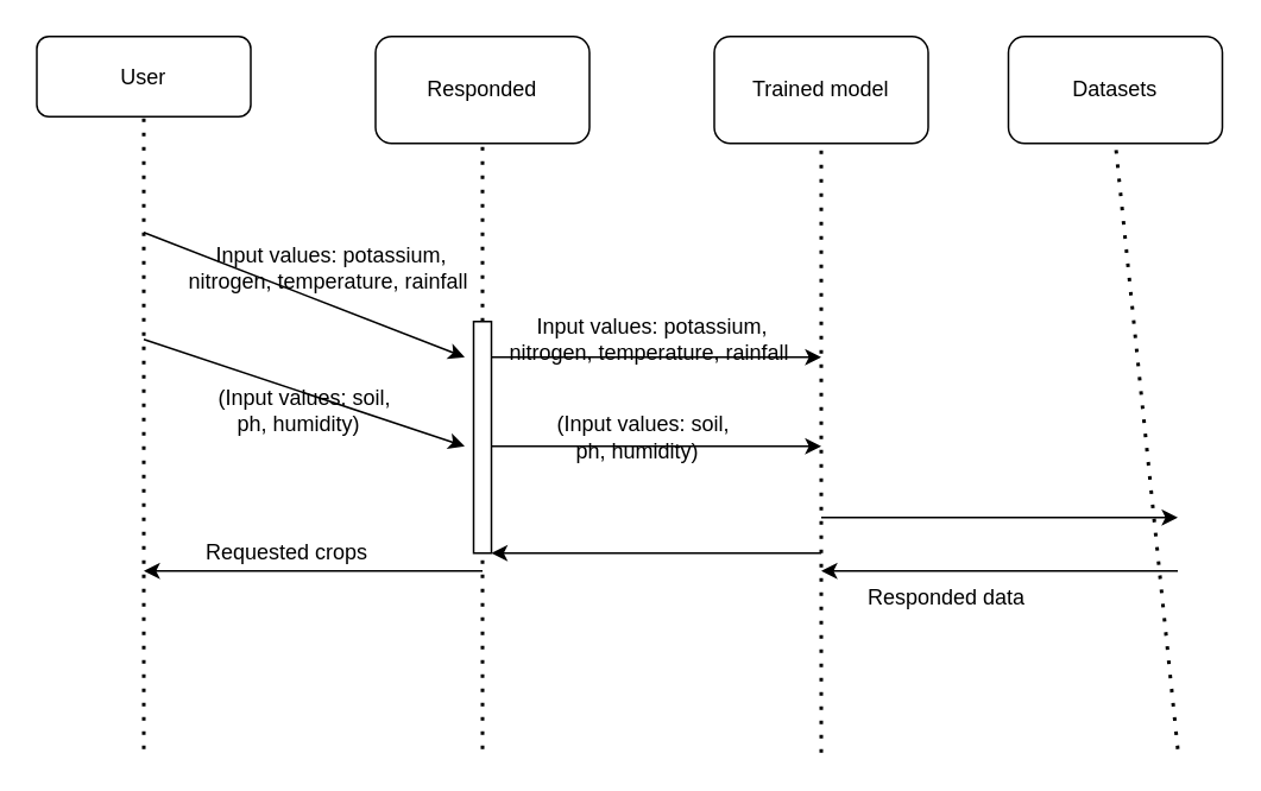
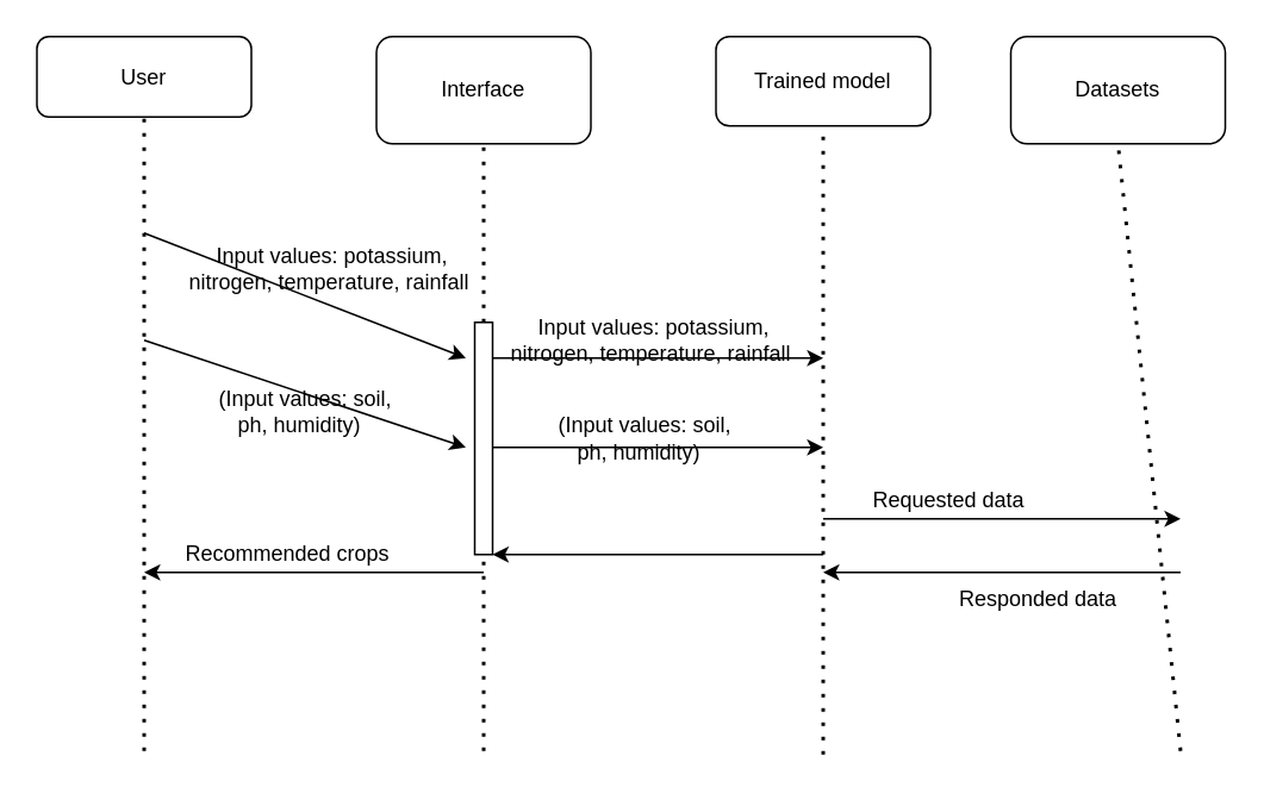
  <mxCell id="0" />
  <mxCell id="1" parent="0" />
  <mxCell id="2" value="User" style="rounded=1;whiteSpace=wrap;html=1;" vertex="1" parent="1"><mxGeometry x="20" y="20" width="120" height="45" as="geometry" /></mxCell>
- <mxCell id="3" value="Responded" style="rounded=1;whiteSpace=wrap;html=1;" vertex="1" parent="1"><mxGeometry x="210" y="20" width="120" height="60" as="geometry" /></mxCell>
- <mxCell id="4" value="Trained model" style="rounded=1;whiteSpace=wrap;html=1;" vertex="1" parent="1"><mxGeometry x="400" y="20" width="120" height="60" as="geometry" /></mxCell>
+ <mxCell id="3" value="Interface" style="rounded=1;whiteSpace=wrap;html=1;" vertex="1" parent="1"><mxGeometry x="210" y="20" width="120" height="60" as="geometry" /></mxCell>
+ <mxCell id="4" value="Trained model" style="rounded=1;whiteSpace=wrap;html=1;" vertex="1" parent="1"><mxGeometry x="400" y="20" width="120" height="50" as="geometry" /></mxCell>
  <mxCell id="5" value="Datasets" style="rounded=1;whiteSpace=wrap;html=1;" vertex="1" parent="1"><mxGeometry x="565" y="20" width="120" height="60" as="geometry" /></mxCell>
  <mxCell id="6" value="" style="endArrow=none;dashed=1;html=1;dashPattern=1 3;strokeWidth=2;rounded=0;entryX=0.5;entryY=1;entryDx=0;entryDy=0;" edge="1" parent="1" target="2"><mxGeometry width="50" height="50" relative="1" as="geometry"><mxPoint x="80" y="420" as="sourcePoint" /><mxPoint x="180" y="210" as="targetPoint" /></mxGeometry></mxCell>
  <mxCell id="7" value="" style="endArrow=none;dashed=1;html=1;dashPattern=1 3;strokeWidth=2;rounded=0;entryX=0.5;entryY=1;entryDx=0;entryDy=0;" edge="1" parent="1" target="3"><mxGeometry width="50" height="50" relative="1" as="geometry"><mxPoint x="270" y="180" as="sourcePoint" /><mxPoint x="250" y="150" as="targetPoint" /></mxGeometry></mxCell>
  <mxCell id="8" value="" style="endArrow=none;dashed=1;html=1;dashPattern=1 3;strokeWidth=2;rounded=0;entryX=0.5;entryY=1;entryDx=0;entryDy=0;" edge="1" parent="1" target="4"><mxGeometry width="50" height="50" relative="1" as="geometry"><mxPoint x="460" y="422" as="sourcePoint" /><mxPoint x="460" y="100" as="targetPoint" /></mxGeometry></mxCell>
  <mxCell id="9" value="" style="endArrow=none;dashed=1;html=1;dashPattern=1 3;strokeWidth=2;rounded=0;entryX=0.5;entryY=1;entryDx=0;entryDy=0;" edge="1" parent="1" target="5"><mxGeometry width="50" height="50" relative="1" as="geometry"><mxPoint x="660" y="420" as="sourcePoint" /><mxPoint x="670" y="200" as="targetPoint" /></mxGeometry></mxCell>
  <mxCell id="10" value="" style="html=1;points=[];perimeter=orthogonalPerimeter;outlineConnect=0;targetShapes=umlLifeline;portConstraint=eastwest;newEdgeStyle={&quot;edgeStyle&quot;:&quot;elbowEdgeStyle&quot;,&quot;elbow&quot;:&quot;vertical&quot;,&quot;curved&quot;:0,&quot;rounded&quot;:0};" vertex="1" parent="1"><mxGeometry x="265" y="180" width="10" height="130" as="geometry" /></mxCell>
  <mxCell id="11" value="" style="endArrow=none;dashed=1;html=1;dashPattern=1 3;strokeWidth=2;rounded=0;entryX=0.5;entryY=1;entryDx=0;entryDy=0;entryPerimeter=0;" edge="1" parent="1" target="10"><mxGeometry width="50" height="50" relative="1" as="geometry"><mxPoint x="270" y="420" as="sourcePoint" /><mxPoint x="300" y="360" as="targetPoint" /></mxGeometry></mxCell>
  <mxCell id="12" value="" style="endArrow=classic;html=1;rounded=0;" edge="1" parent="1" source="10"><mxGeometry width="50" height="50" relative="1" as="geometry"><mxPoint x="320" y="250" as="sourcePoint" /><mxPoint x="460" y="200" as="targetPoint" /></mxGeometry></mxCell>
  <mxCell id="13" value="" style="endArrow=classic;html=1;rounded=0;" edge="1" parent="1" source="10"><mxGeometry width="50" height="50" relative="1" as="geometry"><mxPoint x="310" y="300" as="sourcePoint" /><mxPoint x="460" y="250" as="targetPoint" /></mxGeometry></mxCell>
  <mxCell id="14" value="" style="endArrow=classic;html=1;rounded=0;" edge="1" parent="1"><mxGeometry width="50" height="50" relative="1" as="geometry"><mxPoint x="460" y="290" as="sourcePoint" /><mxPoint x="660" y="290" as="targetPoint" /></mxGeometry></mxCell>
  <mxCell id="15" value="" style="endArrow=classic;html=1;rounded=0;" edge="1" parent="1"><mxGeometry width="50" height="50" relative="1" as="geometry"><mxPoint x="80" y="130" as="sourcePoint" /><mxPoint x="260" y="200" as="targetPoint" /></mxGeometry></mxCell>
  <mxCell id="16" value="" style="endArrow=classic;html=1;rounded=0;" edge="1" parent="1"><mxGeometry width="50" height="50" relative="1" as="geometry"><mxPoint x="80" y="190" as="sourcePoint" /><mxPoint x="260" y="250" as="targetPoint" /></mxGeometry></mxCell>
+ <mxCell id="17" value="Requested data" style="text;html=1;align=center;verticalAlign=middle;resizable=0;points=[];autosize=1;strokeColor=none;fillColor=none;" vertex="1" parent="1"><mxGeometry x="475" y="265" width="110" height="30" as="geometry" /></mxCell>
  <mxCell id="18" value="&amp;nbsp; &amp;nbsp;(Input values: soil,&lt;br&gt;&amp;nbsp;ph, humidity)" style="text;html=1;align=center;verticalAlign=middle;resizable=0;points=[];autosize=1;strokeColor=none;fillColor=none;" vertex="1" parent="1"><mxGeometry x="290" y="225" width="130" height="40" as="geometry" /></mxCell>
  <mxCell id="19" value="Input values: potassium, &lt;br&gt;nitrogen, temperature, rainfall&amp;nbsp;" style="text;html=1;align=center;verticalAlign=middle;resizable=0;points=[];autosize=1;strokeColor=none;fillColor=none;" vertex="1" parent="1"><mxGeometry x="275" y="170" width="180" height="40" as="geometry" /></mxCell>
  <mxCell id="20" value="Input values: potassium, &lt;br&gt;nitrogen, temperature, rainfall&amp;nbsp;" style="text;html=1;align=center;verticalAlign=middle;resizable=0;points=[];autosize=1;strokeColor=none;fillColor=none;" vertex="1" parent="1"><mxGeometry x="95" y="130" width="180" height="40" as="geometry" /></mxCell>
  <mxCell id="21" value="&amp;nbsp; &amp;nbsp;(Input values: soil,&lt;br&gt;&amp;nbsp;ph, humidity)" style="text;html=1;align=center;verticalAlign=middle;resizable=0;points=[];autosize=1;strokeColor=none;fillColor=none;" vertex="1" parent="1"><mxGeometry x="100" y="210" width="130" height="40" as="geometry" /></mxCell>
- <mxCell id="22" value="Responded data" style="text;html=1;align=center;verticalAlign=middle;resizable=0;points=[];autosize=1;strokeColor=none;fillColor=none;" vertex="1" parent="1"><mxGeometry x="475" y="320" width="110" height="30" as="geometry" /></mxCell>
+ <mxCell id="22" value="Responded data" style="text;html=1;align=center;verticalAlign=middle;resizable=0;points=[];autosize=1;strokeColor=none;fillColor=none;" vertex="1" parent="1"><mxGeometry x="525" y="320" width="110" height="30" as="geometry" /></mxCell>
  <mxCell id="23" value="" style="endArrow=classic;html=1;rounded=0;" edge="1" parent="1" target="10"><mxGeometry width="50" height="50" relative="1" as="geometry"><mxPoint x="460" y="310" as="sourcePoint" /><mxPoint x="440" y="300" as="targetPoint" /></mxGeometry></mxCell>
  <mxCell id="24" value="" style="endArrow=classic;html=1;rounded=0;" edge="1" parent="1"><mxGeometry width="50" height="50" relative="1" as="geometry"><mxPoint x="660" y="320" as="sourcePoint" /><mxPoint x="460" y="320" as="targetPoint" /></mxGeometry></mxCell>
  <mxCell id="25" value="" style="endArrow=classic;html=1;rounded=0;" edge="1" parent="1"><mxGeometry width="50" height="50" relative="1" as="geometry"><mxPoint x="270" y="320" as="sourcePoint" /><mxPoint x="80" y="320" as="targetPoint" /></mxGeometry></mxCell>
- <mxCell id="26" value="Requested crops" style="text;html=1;align=center;verticalAlign=middle;resizable=0;points=[];autosize=1;strokeColor=none;fillColor=none;" vertex="1" parent="1"><mxGeometry x="90" y="295" width="140" height="30" as="geometry" /></mxCell>
+ <mxCell id="26" value="Recommended crops" style="text;html=1;align=center;verticalAlign=middle;resizable=0;points=[];autosize=1;strokeColor=none;fillColor=none;" vertex="1" parent="1"><mxGeometry x="90" y="295" width="140" height="30" as="geometry" /></mxCell>
